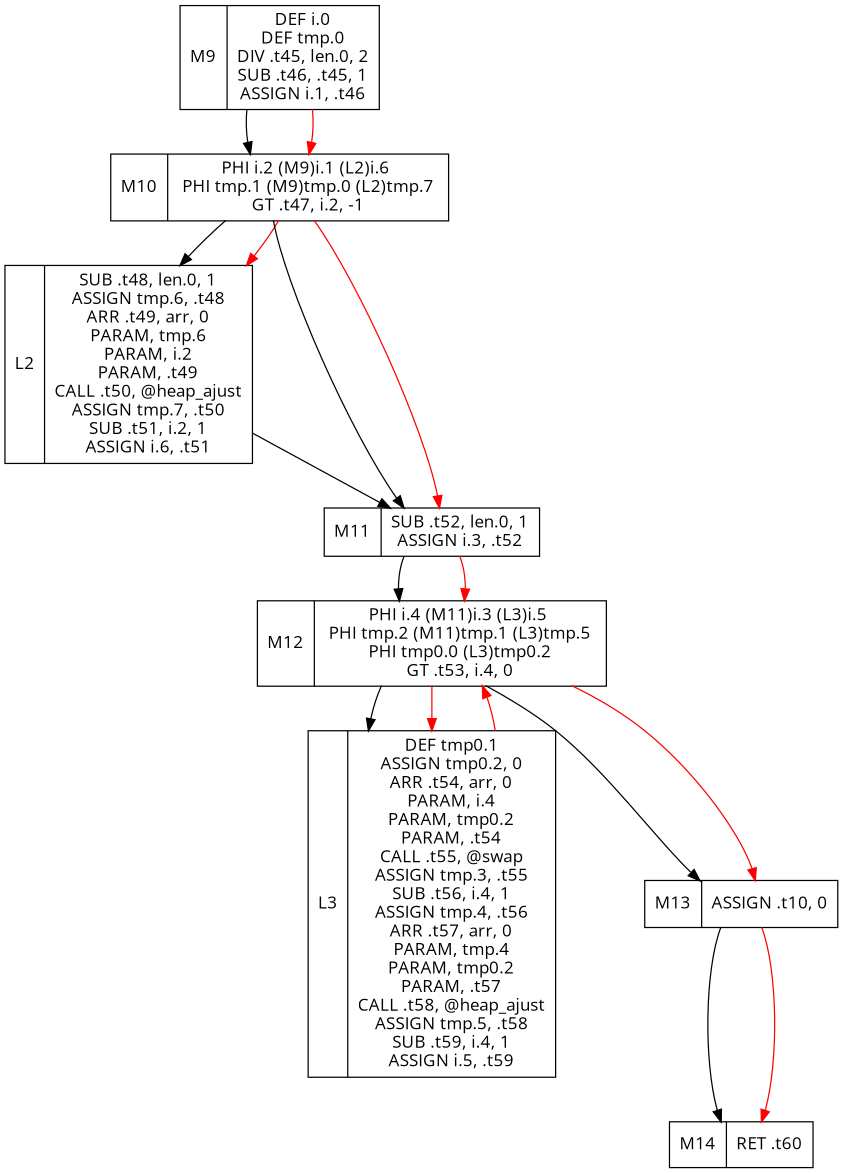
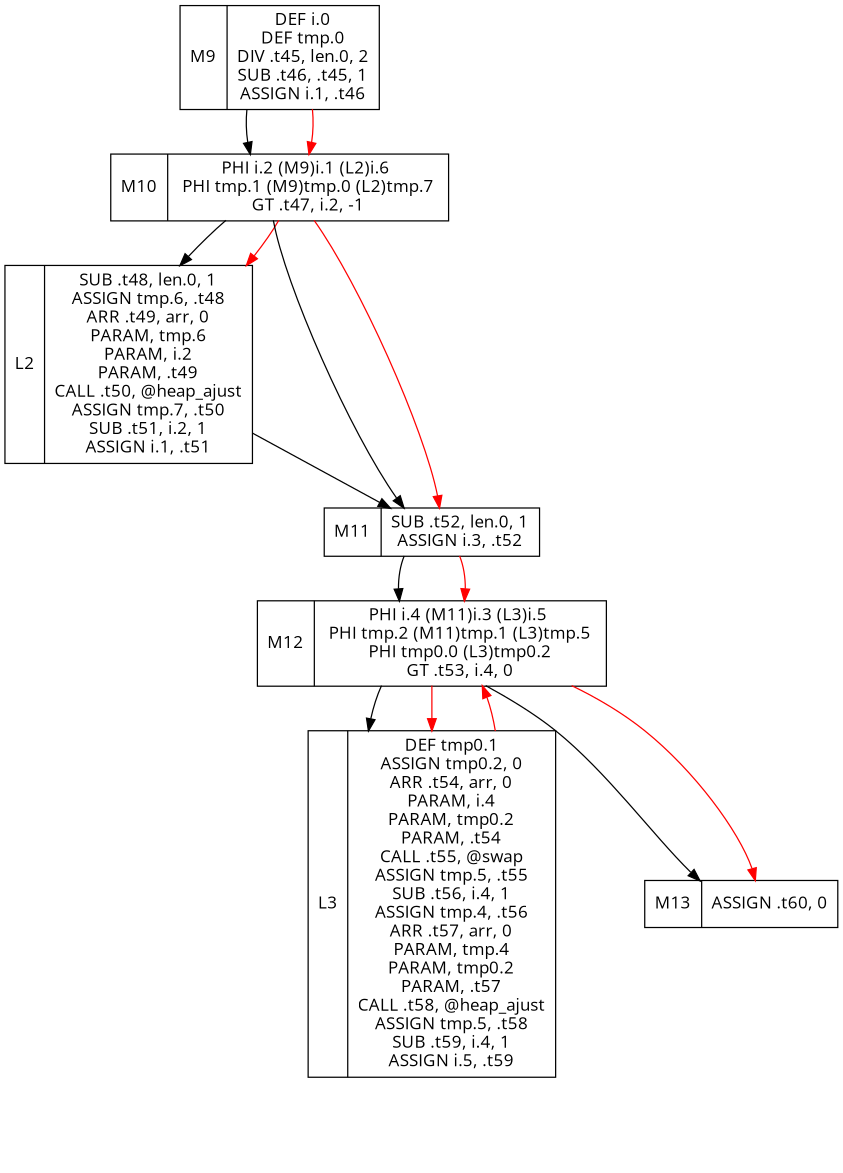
  digraph {
    fontname="Open Sans"
    nodesep=1
    node [fontname="Open Sans" shape=record]
    edge [fontname="Open Sans"]
    n1 [label="M9 |DEF i.0\nDEF tmp.0\nDIV .t45, len.0, 2\nSUB .t46, .t45, 1\nASSIGN i.1, .t46\n"]
    n2 [label="M10 |        PHI i.2 (M9)i.1  (L2)i.6 \n        PHI tmp.1 (M9)tmp.0  (L2)tmp.7 \nGT .t47, i.2, -1\n"]
-   n3 [label="L2 |SUB .t48, len.0, 1\nASSIGN tmp.6, .t48\nARR .t49, arr, 0\nPARAM, tmp.6\nPARAM, i.2\nPARAM, .t49\nCALL .t50, @heap_ajust\nASSIGN tmp.7, .t50\nSUB .t51, i.2, 1\nASSIGN i.6, .t51\n"]
+   n3 [label="L2 |SUB .t48, len.0, 1\nASSIGN tmp.6, .t48\nARR .t49, arr, 0\nPARAM, tmp.6\nPARAM, i.2\nPARAM, .t49\nCALL .t50, @heap_ajust\nASSIGN tmp.7, .t50\nSUB .t51, i.2, 1\nASSIGN i.1, .t51\n"]
    n4 [label="M11 |SUB .t52, len.0, 1\nASSIGN i.3, .t52\n"]
    n5 [label="M12 |        PHI i.4 (M11)i.3  (L3)i.5 \n        PHI tmp.2 (M11)tmp.1  (L3)tmp.5 \n        PHI tmp0.0 (L3)tmp0.2 \nGT .t53, i.4, 0\n"]
-   n6 [label="L3 |DEF tmp0.1\nASSIGN tmp0.2, 0\nARR .t54, arr, 0\nPARAM, i.4\nPARAM, tmp0.2\nPARAM, .t54\nCALL .t55, @swap\nASSIGN tmp.3, .t55\nSUB .t56, i.4, 1\nASSIGN tmp.4, .t56\nARR .t57, arr, 0\nPARAM, tmp.4\nPARAM, tmp0.2\nPARAM, .t57\nCALL .t58, @heap_ajust\nASSIGN tmp.5, .t58\nSUB .t59, i.4, 1\nASSIGN i.5, .t59\n"]
-   n7 [label="M13 |ASSIGN .t10, 0\n"]
-   n8 [label="M14 |RET .t60\n"]
+   n6 [label="L3 |DEF tmp0.1\nASSIGN tmp0.2, 0\nARR .t54, arr, 0\nPARAM, i.4\nPARAM, tmp0.2\nPARAM, .t54\nCALL .t55, @swap\nASSIGN tmp.5, .t55\nSUB .t56, i.4, 1\nASSIGN tmp.4, .t56\nARR .t57, arr, 0\nPARAM, tmp.4\nPARAM, tmp0.2\nPARAM, .t57\nCALL .t58, @heap_ajust\nASSIGN tmp.5, .t58\nSUB .t59, i.4, 1\nASSIGN i.5, .t59\n"]
+   n7 [label="M13 |ASSIGN .t60, 0\n"]
    n1 -> n2
    n1 -> n2 [color=red]
    n2 -> n3
    n2 -> n3 [color=red]
    n2 -> n4
    n2 -> n4 [color=red]
    n3 -> n4
    n4 -> n5
    n4 -> n5 [color=red]
    n5 -> n6
    n5 -> n6 [color=red]
    n5 -> n7
    n5 -> n7 [color=red]
    n6 -> n5 [color=red]
-   n7 -> n8
-   n7 -> n8 [color=red]
  }
